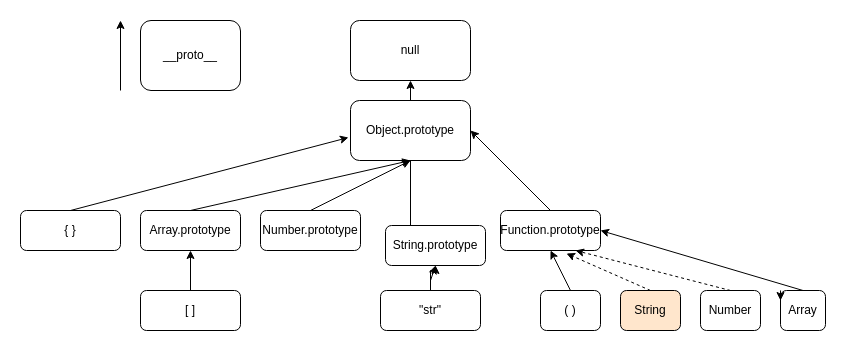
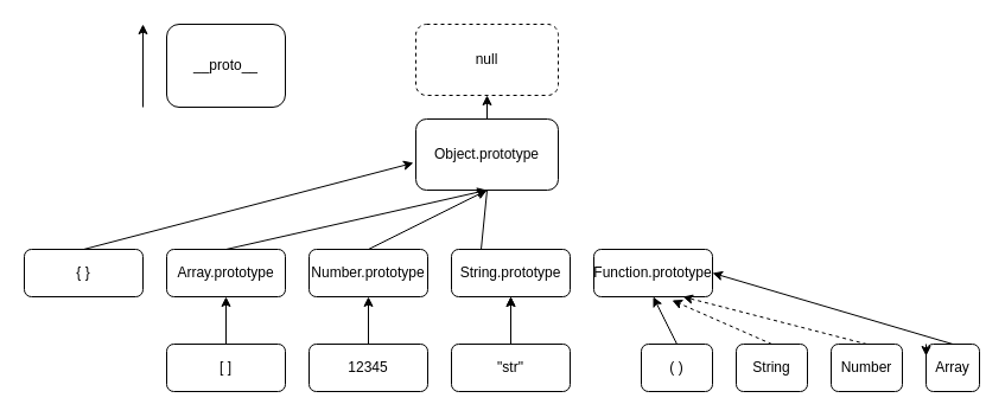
  <mxCell id="0" />
  <mxCell id="1" parent="0" />
- <mxCell id="2" value="null" style="rounded=1;whiteSpace=wrap;html=1;" vertex="1" parent="1"><mxGeometry x="350" y="20" width="120" height="60" as="geometry" /></mxCell>
+ <mxCell id="2" value="null" style="rounded=1;whiteSpace=wrap;html=1;dashed=1;" vertex="1" parent="1"><mxGeometry x="350" y="20" width="120" height="60" as="geometry" /></mxCell>
  <mxCell id="3" style="edgeStyle=orthogonalEdgeStyle;rounded=0;orthogonalLoop=1;jettySize=auto;html=1;exitX=0.5;exitY=0;exitDx=0;exitDy=0;entryX=0.5;entryY=1;entryDx=0;entryDy=0;" edge="1" parent="1" source="4" target="2"><mxGeometry relative="1" as="geometry" /></mxCell>
  <mxCell id="4" value="Object.prototype" style="rounded=1;whiteSpace=wrap;html=1;" vertex="1" parent="1"><mxGeometry x="350" y="100" width="120" height="60" as="geometry" /></mxCell>
  <mxCell id="5" value="Function.prototype" style="rounded=1;whiteSpace=wrap;html=1;" vertex="1" parent="1"><mxGeometry x="500" y="210" width="100" height="40" as="geometry" /></mxCell>
  <mxCell id="6" value="Array" style="rounded=1;whiteSpace=wrap;html=1;" vertex="1" parent="1"><mxGeometry x="780" y="290" width="45" height="40" as="geometry" /></mxCell>
- <mxCell id="7" value="" style="endArrow=classic;html=1;entryX=1;entryY=0.5;entryDx=0;entryDy=0;exitX=0.5;exitY=0;exitDx=0;exitDy=0;" edge="1" parent="1" source="5" target="4"><mxGeometry width="50" height="50" relative="1" as="geometry"><mxPoint x="470" y="290" as="sourcePoint" /><mxPoint x="520" y="240" as="targetPoint" /></mxGeometry></mxCell>
  <mxCell id="8" value="" style="endArrow=classic;html=1;exitX=0.5;exitY=0;exitDx=0;exitDy=0;entryX=1;entryY=0.5;entryDx=0;entryDy=0;" edge="1" parent="1" source="6" target="5"><mxGeometry width="50" height="50" relative="1" as="geometry"><mxPoint x="470" y="290" as="sourcePoint" /><mxPoint x="620" y="200" as="targetPoint" /></mxGeometry></mxCell>
  <mxCell id="9" value="Number" style="rounded=1;whiteSpace=wrap;html=1;" vertex="1" parent="1"><mxGeometry x="700" y="290" width="60" height="40" as="geometry" /></mxCell>
- <mxCell id="10" value="String" style="rounded=1;whiteSpace=wrap;html=1;fillColor=#ffe6cc;" vertex="1" parent="1"><mxGeometry x="620" y="290" width="60" height="40" as="geometry" /></mxCell>
+ <mxCell id="10" value="String" style="rounded=1;whiteSpace=wrap;html=1;" vertex="1" parent="1"><mxGeometry x="620" y="290" width="60" height="40" as="geometry" /></mxCell>
  <mxCell id="11" value="( )" style="rounded=1;whiteSpace=wrap;html=1;" vertex="1" parent="1"><mxGeometry x="540" y="290" width="60" height="40" as="geometry" /></mxCell>
  <mxCell id="12" style="edgeStyle=orthogonalEdgeStyle;rounded=0;orthogonalLoop=1;jettySize=auto;html=1;exitX=0;exitY=0;exitDx=0;exitDy=0;entryX=0;entryY=0.25;entryDx=0;entryDy=0;" edge="1" parent="1" source="6" target="6"><mxGeometry relative="1" as="geometry" /></mxCell>
- <mxCell id="13" value="String.prototype" style="rounded=1;whiteSpace=wrap;html=1;" vertex="1" parent="1"><mxGeometry x="385" y="225" width="100" height="40" as="geometry" /></mxCell>
+ <mxCell id="13" value="String.prototype" style="rounded=1;whiteSpace=wrap;html=1;" vertex="1" parent="1"><mxGeometry x="380" y="210" width="100" height="40" as="geometry" /></mxCell>
  <mxCell id="14" value="Number.prototype" style="rounded=1;whiteSpace=wrap;html=1;" vertex="1" parent="1"><mxGeometry x="260" y="210" width="100" height="40" as="geometry" /></mxCell>
  <mxCell id="15" value="Array.prototype" style="rounded=1;whiteSpace=wrap;html=1;" vertex="1" parent="1"><mxGeometry x="140" y="210" width="100" height="40" as="geometry" /></mxCell>
  <mxCell id="16" value="" style="edgeStyle=orthogonalEdgeStyle;rounded=0;orthogonalLoop=1;jettySize=auto;html=1;" edge="1" parent="1" source="17" target="13"><mxGeometry relative="1" as="geometry" /></mxCell>
  <mxCell id="17" value="&quot;str&quot;" style="rounded=1;whiteSpace=wrap;html=1;" vertex="1" parent="1"><mxGeometry x="380" y="290" width="100" height="40" as="geometry" /></mxCell>
  <mxCell id="18" value="" style="endArrow=classic;html=1;entryX=0.5;entryY=1;entryDx=0;entryDy=0;exitX=0.5;exitY=0;exitDx=0;exitDy=0;" edge="1" parent="1" source="11" target="5"><mxGeometry width="50" height="50" relative="1" as="geometry"><mxPoint x="360" y="290" as="sourcePoint" /><mxPoint x="410" y="240" as="targetPoint" /></mxGeometry></mxCell>
  <mxCell id="19" value="" style="endArrow=classic;html=1;exitX=0.5;exitY=0;exitDx=0;exitDy=0;entryX=0.66;entryY=1.075;entryDx=0;entryDy=0;entryPerimeter=0;dashed=1;" edge="1" parent="1" source="10" target="5"><mxGeometry width="50" height="50" relative="1" as="geometry"><mxPoint x="360" y="290" as="sourcePoint" /><mxPoint x="600" y="220" as="targetPoint" /></mxGeometry></mxCell>
  <mxCell id="20" value="" style="endArrow=classic;html=1;entryX=0.75;entryY=1;entryDx=0;entryDy=0;exitX=0.5;exitY=0;exitDx=0;exitDy=0;dashed=1;" edge="1" parent="1" source="9" target="5"><mxGeometry width="50" height="50" relative="1" as="geometry"><mxPoint x="360" y="290" as="sourcePoint" /><mxPoint x="410" y="240" as="targetPoint" /></mxGeometry></mxCell>
+ <mxCell id="21" value="" style="endArrow=classic;html=1;exitX=0.5;exitY=0;exitDx=0;exitDy=0;entryX=0.5;entryY=1;entryDx=0;entryDy=0;" edge="1" parent="1" source="27" target="14"><mxGeometry width="50" height="50" relative="1" as="geometry"><mxPoint x="360" y="290" as="sourcePoint" /><mxPoint x="410" y="240" as="targetPoint" /></mxGeometry></mxCell>
  <mxCell id="22" value="" style="endArrow=classic;html=1;exitX=0.5;exitY=0;exitDx=0;exitDy=0;" edge="1" parent="1" source="15"><mxGeometry width="50" height="50" relative="1" as="geometry"><mxPoint x="360" y="290" as="sourcePoint" /><mxPoint x="410" y="160" as="targetPoint" /></mxGeometry></mxCell>
  <mxCell id="23" value="" style="endArrow=classic;html=1;exitX=0.5;exitY=0;exitDx=0;exitDy=0;" edge="1" parent="1" source="14"><mxGeometry width="50" height="50" relative="1" as="geometry"><mxPoint x="360" y="290" as="sourcePoint" /><mxPoint x="410" y="160" as="targetPoint" /></mxGeometry></mxCell>
  <mxCell id="24" value="" style="endArrow=none;html=1;entryX=0.5;entryY=1;entryDx=0;entryDy=0;exitX=0.25;exitY=0;exitDx=0;exitDy=0;" edge="1" parent="1" source="13" target="4"><mxGeometry width="50" height="50" relative="1" as="geometry"><mxPoint x="360" y="290" as="sourcePoint" /><mxPoint x="410" y="240" as="targetPoint" /></mxGeometry></mxCell>
  <mxCell id="25" value="{ }" style="rounded=1;whiteSpace=wrap;html=1;" vertex="1" parent="1"><mxGeometry x="20" y="210" width="100" height="40" as="geometry" /></mxCell>
  <mxCell id="26" value="[ ]" style="rounded=1;whiteSpace=wrap;html=1;" vertex="1" parent="1"><mxGeometry x="140" y="290" width="100" height="40" as="geometry" /></mxCell>
+ <mxCell id="27" value="12345" style="rounded=1;whiteSpace=wrap;html=1;" vertex="1" parent="1"><mxGeometry x="260" y="290" width="100" height="40" as="geometry" /></mxCell>
  <mxCell id="28" value="" style="endArrow=classic;html=1;exitX=0.5;exitY=0;exitDx=0;exitDy=0;entryX=-0.017;entryY=0.617;entryDx=0;entryDy=0;entryPerimeter=0;" edge="1" parent="1" source="25" target="4"><mxGeometry width="50" height="50" relative="1" as="geometry"><mxPoint x="360" y="290" as="sourcePoint" /><mxPoint x="410" y="240" as="targetPoint" /></mxGeometry></mxCell>
  <mxCell id="29" value="" style="endArrow=classic;html=1;exitX=0.5;exitY=0;exitDx=0;exitDy=0;entryX=0.5;entryY=1;entryDx=0;entryDy=0;" edge="1" parent="1" source="26" target="15"><mxGeometry width="50" height="50" relative="1" as="geometry"><mxPoint x="360" y="290" as="sourcePoint" /><mxPoint x="190" y="260" as="targetPoint" /></mxGeometry></mxCell>
  <mxCell id="30" value="" style="endArrow=classic;html=1;entryX=0.5;entryY=1;entryDx=0;entryDy=0;" edge="1" parent="1" target="13"><mxGeometry width="50" height="50" relative="1" as="geometry"><mxPoint x="430" y="280" as="sourcePoint" /><mxPoint x="410" y="240" as="targetPoint" /></mxGeometry></mxCell>
  <mxCell id="31" value="" style="endArrow=classic;html=1;" edge="1" parent="1"><mxGeometry width="50" height="50" relative="1" as="geometry"><mxPoint x="120" y="90" as="sourcePoint" /><mxPoint x="120" y="20" as="targetPoint" /></mxGeometry></mxCell>
  <mxCell id="32" value="__proto__" style="rounded=1;whiteSpace=wrap;html=1;" vertex="1" parent="1"><mxGeometry x="140" y="20" width="100" height="70" as="geometry" /></mxCell>
